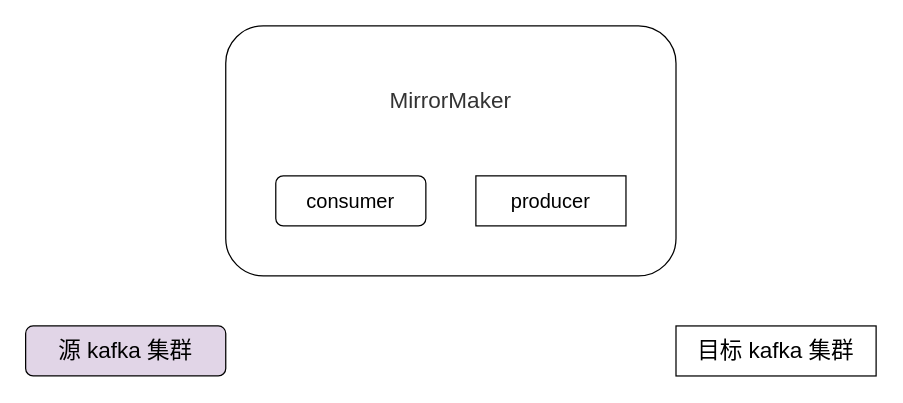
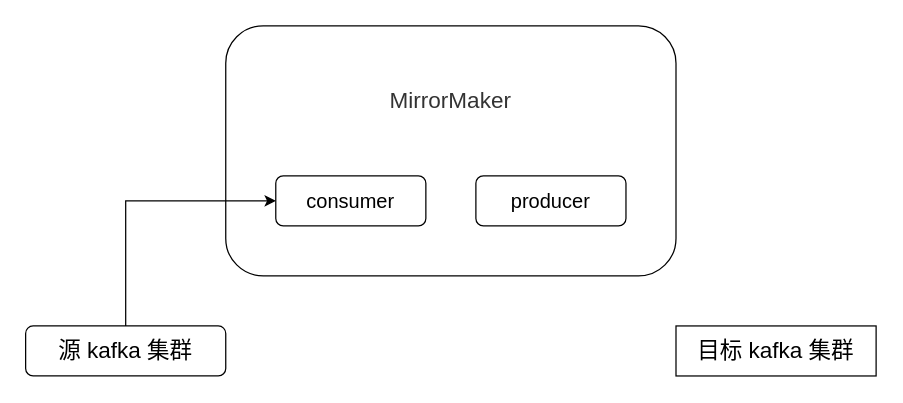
  <mxCell id="0" />
  <mxCell id="1" parent="0" />
  <mxCell id="2" value="" style="rounded=1;whiteSpace=wrap;html=1;" vertex="1" parent="1"><mxGeometry x="180" y="20" width="360" height="200" as="geometry" /></mxCell>
- <mxCell id="4" value="&lt;font style=&quot;font-size: 18px&quot;&gt;源 kafka 集群&lt;/font&gt;" style="rounded=1;whiteSpace=wrap;html=1;fillColor=#e1d5e7;" vertex="1" parent="1"><mxGeometry x="20" y="260" width="160" height="40" as="geometry" /></mxCell>
+ <mxCell id="3" style="edgeStyle=orthogonalEdgeStyle;rounded=0;orthogonalLoop=1;jettySize=auto;html=1;entryX=0;entryY=0.5;entryDx=0;entryDy=0;exitX=0.5;exitY=0;exitDx=0;exitDy=0;" edge="1" parent="1" source="4" target="7"><mxGeometry relative="1" as="geometry" /></mxCell>
+ <mxCell id="4" value="&lt;font style=&quot;font-size: 18px&quot;&gt;源 kafka 集群&lt;/font&gt;" style="rounded=1;whiteSpace=wrap;html=1;" vertex="1" parent="1"><mxGeometry x="20" y="260" width="160" height="40" as="geometry" /></mxCell>
  <mxCell id="5" value="&lt;font style=&quot;font-size: 18px&quot;&gt;目标 kafka 集群&lt;/font&gt;" style="whiteSpace=wrap;html=1;rounded=0;" vertex="1" parent="1"><mxGeometry x="540" y="260" width="160" height="40" as="geometry" /></mxCell>
  <mxCell id="6" value="&lt;span style=&quot;color: rgb(51 , 51 , 51) ; white-space: pre-wrap ; background-color: rgb(255 , 255 , 255)&quot;&gt;&lt;font style=&quot;font-size: 18px&quot;&gt;MirrorMaker&lt;/font&gt;&lt;/span&gt;" style="rounded=1;whiteSpace=wrap;html=1;strokeWidth=1;strokeColor=none;" vertex="1" parent="1"><mxGeometry x="300" y="60" width="120" height="40" as="geometry" /></mxCell>
  <mxCell id="7" value="&lt;font style=&quot;font-size: 16px&quot;&gt;consumer&lt;/font&gt;" style="rounded=1;whiteSpace=wrap;html=1;" vertex="1" parent="1"><mxGeometry x="220" y="140" width="120" height="40" as="geometry" /></mxCell>
- <mxCell id="8" value="&lt;font style=&quot;font-size: 16px&quot;&gt;producer&lt;/font&gt;" style="whiteSpace=wrap;html=1;rounded=0;" vertex="1" parent="1"><mxGeometry x="380" y="140" width="120" height="40" as="geometry" /></mxCell>
+ <mxCell id="8" value="&lt;font style=&quot;font-size: 16px&quot;&gt;producer&lt;/font&gt;" style="rounded=1;whiteSpace=wrap;html=1;" vertex="1" parent="1"><mxGeometry x="380" y="140" width="120" height="40" as="geometry" /></mxCell>
